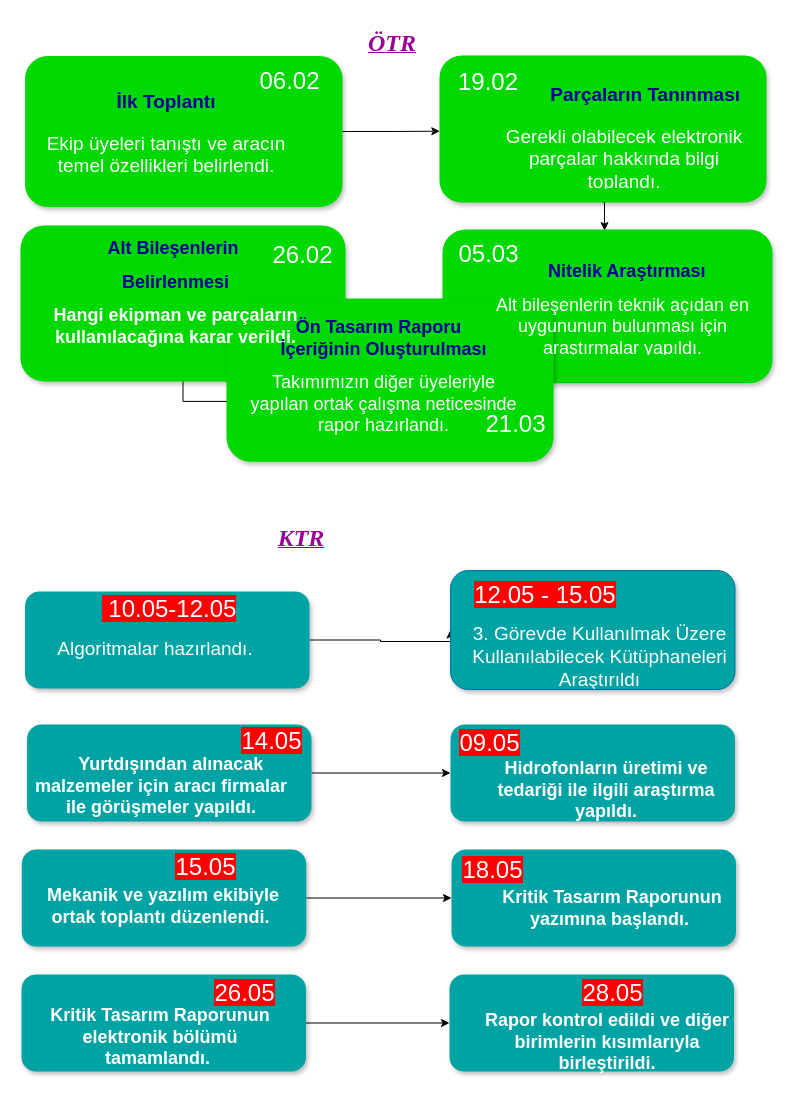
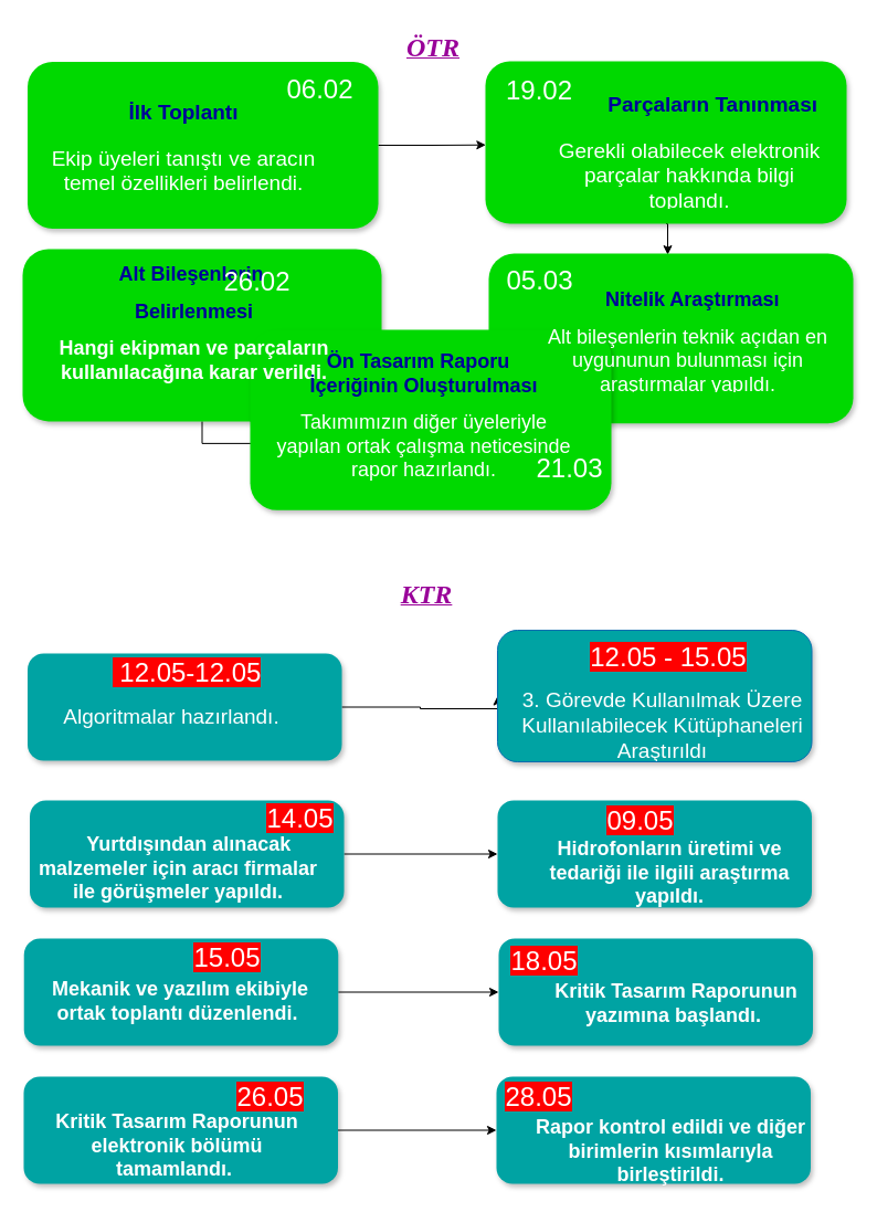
  <mxCell id="0" />
  <mxCell id="1" parent="0" />
  <mxCell id="2" style="edgeStyle=orthogonalEdgeStyle;rounded=0;orthogonalLoop=1;jettySize=auto;html=1;exitX=1;exitY=0.5;exitDx=0;exitDy=0;entryX=0.001;entryY=0.515;entryDx=0;entryDy=0;entryPerimeter=0;fontSize=9;fontColor=#FFFFFF;" parent="1" source="3" target="7" edge="1"><mxGeometry relative="1" as="geometry" /></mxCell>
  <mxCell id="3" value="" style="rounded=1;whiteSpace=wrap;html=1;strokeColor=none;strokeWidth=1;fontSize=13;fontColor=#FFFFFF;align=center;gradientColor=none;gradientDirection=east;verticalAlign=top;shadow=1;fillColor=#00D900;" parent="1" vertex="1"><mxGeometry x="24.5" y="55.5" width="317.5" height="151" as="geometry" /></mxCell>
  <mxCell id="4" value="&lt;font style=&quot;font-size: 24px&quot;&gt;06.02&lt;/font&gt;" style="text;html=1;strokeColor=none;fillColor=none;align=center;verticalAlign=middle;whiteSpace=wrap;fontSize=30;fontColor=#FFFFFF;" parent="1" vertex="1"><mxGeometry x="264" y="54" width="51" height="47" as="geometry" /></mxCell>
  <mxCell id="5" value="&lt;h1 style=&quot;font-size: 19px&quot;&gt;&lt;font color=&quot;#000099&quot; style=&quot;font-size: 19px&quot;&gt;İlk Toplantı&lt;/font&gt;&lt;/h1&gt;&lt;p style=&quot;font-size: 19px&quot;&gt;&lt;font style=&quot;font-size: 19px&quot;&gt;Ekip üyeleri tanıştı ve aracın temel özellikleri belirlendi.&lt;/font&gt;&lt;/p&gt;" style="text;html=1;spacing=5;spacingTop=-20;whiteSpace=wrap;overflow=hidden;strokeColor=none;strokeWidth=4;fillColor=none;gradientColor=#007FFF;fontSize=9;fontColor=#FFFFFF;align=center;" parent="1" vertex="1"><mxGeometry x="39" y="88" width="254" height="101" as="geometry" /></mxCell>
  <mxCell id="6" style="edgeStyle=orthogonalEdgeStyle;rounded=0;orthogonalLoop=1;jettySize=auto;html=1;exitX=0.5;exitY=1;exitDx=0;exitDy=0;entryX=0.491;entryY=0.007;entryDx=0;entryDy=0;entryPerimeter=0;fontSize=9;fontColor=#FFFFFF;" parent="1" source="7" target="9" edge="1"><mxGeometry relative="1" as="geometry" /></mxCell>
  <mxCell id="7" value="" style="rounded=1;whiteSpace=wrap;html=1;strokeColor=none;strokeWidth=1;fontSize=13;fontColor=#FFFFFF;align=center;gradientColor=none;gradientDirection=east;verticalAlign=top;shadow=1;fillColor=#00D900;" parent="1" vertex="1"><mxGeometry x="439" y="55" width="327" height="147" as="geometry" /></mxCell>
  <mxCell id="8" style="edgeStyle=orthogonalEdgeStyle;rounded=0;orthogonalLoop=1;jettySize=auto;html=1;exitX=0;exitY=0.5;exitDx=0;exitDy=0;entryX=1.006;entryY=0.52;entryDx=0;entryDy=0;entryPerimeter=0;fontSize=9;fontColor=#FFFFFF;" parent="1" source="9" target="11" edge="1"><mxGeometry relative="1" as="geometry" /></mxCell>
  <mxCell id="9" value="" style="rounded=1;whiteSpace=wrap;html=1;strokeColor=none;strokeWidth=1;fontSize=13;fontColor=#FFFFFF;align=center;gradientColor=none;gradientDirection=east;verticalAlign=top;shadow=1;fillColor=#00D900;" parent="1" vertex="1"><mxGeometry x="442" y="229" width="330" height="153.75" as="geometry" /></mxCell>
  <mxCell id="10" style="edgeStyle=orthogonalEdgeStyle;rounded=0;orthogonalLoop=1;jettySize=auto;html=1;exitX=0.5;exitY=1;exitDx=0;exitDy=0;entryX=-0.003;entryY=0.504;entryDx=0;entryDy=0;entryPerimeter=0;fontSize=9;fontColor=#FFFFFF;" parent="1" source="11" target="12" edge="1"><mxGeometry relative="1" as="geometry" /></mxCell>
  <mxCell id="11" value="" style="rounded=1;whiteSpace=wrap;html=1;strokeColor=none;strokeWidth=1;fontSize=13;fontColor=#FFFFFF;align=center;gradientColor=none;gradientDirection=east;verticalAlign=top;shadow=1;fillColor=#00D900;" parent="1" vertex="1"><mxGeometry x="20" y="225" width="325" height="155.88" as="geometry" /></mxCell>
  <mxCell id="12" value="" style="rounded=1;whiteSpace=wrap;html=1;strokeColor=none;strokeWidth=1;fontSize=13;fontColor=#FFFFFF;align=center;gradientColor=none;gradientDirection=east;verticalAlign=top;shadow=1;fillColor=#00D900;" parent="1" vertex="1"><mxGeometry x="226" y="298" width="327" height="163.25" as="geometry" /></mxCell>
  <mxCell id="13" style="edgeStyle=orthogonalEdgeStyle;rounded=0;orthogonalLoop=1;jettySize=auto;html=1;exitX=1;exitY=0.5;exitDx=0;exitDy=0;entryX=0;entryY=0.5;entryDx=0;entryDy=0;fontSize=9;fontColor=#FFFFFF;" parent="1" source="14" target="15" edge="1"><mxGeometry relative="1" as="geometry"><Array as="points"><mxPoint x="380" y="640" /><mxPoint x="380" y="641" /></Array></mxGeometry></mxCell>
  <mxCell id="14" value="" style="rounded=1;whiteSpace=wrap;html=1;strokeColor=none;strokeWidth=1;fontSize=13;fontColor=#FFFFFF;align=center;gradientColor=none;gradientDirection=east;verticalAlign=top;shadow=1;fillColor=#00A3A3;" parent="1" vertex="1"><mxGeometry x="24.5" y="591" width="284.5" height="97" as="geometry" /></mxCell>
  <mxCell id="15" value="" style="rounded=1;whiteSpace=wrap;html=1;strokeColor=#006EAF;strokeWidth=1;fontSize=13;fontColor=#ffffff;align=center;gradientDirection=east;verticalAlign=top;shadow=1;fillColor=#00A3A3;" parent="1" vertex="1"><mxGeometry x="450" y="570" width="284.5" height="119" as="geometry" /></mxCell>
  <mxCell id="16" style="edgeStyle=orthogonalEdgeStyle;rounded=0;orthogonalLoop=1;jettySize=auto;html=1;exitX=1;exitY=0.5;exitDx=0;exitDy=0;entryX=0;entryY=0.5;entryDx=0;entryDy=0;fontSize=9;fontColor=#FFFFFF;" parent="1" source="17" target="18" edge="1"><mxGeometry relative="1" as="geometry" /></mxCell>
  <mxCell id="17" value="" style="rounded=1;whiteSpace=wrap;html=1;strokeColor=none;strokeWidth=1;fontSize=13;fontColor=#FFFFFF;align=center;gradientColor=none;gradientDirection=east;verticalAlign=top;shadow=1;fillColor=#00A3A3;" parent="1" vertex="1"><mxGeometry x="26.5" y="724" width="284.5" height="97" as="geometry" /></mxCell>
  <mxCell id="18" value="" style="rounded=1;whiteSpace=wrap;html=1;strokeColor=none;strokeWidth=1;fontSize=13;fontColor=#FFFFFF;align=center;gradientColor=none;gradientDirection=east;verticalAlign=top;shadow=1;fillColor=#00A3A3;" parent="1" vertex="1"><mxGeometry x="450" y="724" width="284.5" height="97" as="geometry" /></mxCell>
  <mxCell id="19" style="edgeStyle=orthogonalEdgeStyle;rounded=0;orthogonalLoop=1;jettySize=auto;html=1;exitX=1;exitY=0.5;exitDx=0;exitDy=0;entryX=0;entryY=0.5;entryDx=0;entryDy=0;fontSize=9;fontColor=#FFFFFF;" parent="1" source="20" target="21" edge="1"><mxGeometry relative="1" as="geometry" /></mxCell>
  <mxCell id="20" value="" style="rounded=1;whiteSpace=wrap;html=1;strokeColor=none;strokeWidth=1;fontSize=13;fontColor=#FFFFFF;align=center;gradientColor=none;gradientDirection=east;verticalAlign=top;shadow=1;fillColor=#00A3A3;" parent="1" vertex="1"><mxGeometry x="21.25" y="849" width="284.5" height="97" as="geometry" /></mxCell>
  <mxCell id="21" value="" style="rounded=1;whiteSpace=wrap;html=1;strokeColor=none;strokeWidth=1;fontSize=13;fontColor=#FFFFFF;align=center;gradientColor=none;gradientDirection=east;verticalAlign=top;shadow=1;fillColor=#00A3A3;" parent="1" vertex="1"><mxGeometry x="451" y="849" width="284.5" height="97" as="geometry" /></mxCell>
  <mxCell id="22" style="edgeStyle=orthogonalEdgeStyle;rounded=0;orthogonalLoop=1;jettySize=auto;html=1;exitX=1;exitY=0.5;exitDx=0;exitDy=0;fontSize=9;fontColor=#FFFFFF;" parent="1" source="23" target="24" edge="1"><mxGeometry relative="1" as="geometry" /></mxCell>
  <mxCell id="23" value="" style="rounded=1;whiteSpace=wrap;html=1;strokeColor=none;strokeWidth=1;fontSize=13;fontColor=#FFFFFF;align=center;gradientColor=none;gradientDirection=east;verticalAlign=top;shadow=1;fillColor=#00A3A3;" parent="1" vertex="1"><mxGeometry x="21" y="974" width="284.5" height="97" as="geometry" /></mxCell>
  <mxCell id="24" value="" style="rounded=1;whiteSpace=wrap;html=1;strokeColor=none;strokeWidth=1;fontSize=13;fontColor=#FFFFFF;align=center;gradientColor=none;gradientDirection=east;verticalAlign=top;shadow=1;fillColor=#00A3A3;" parent="1" vertex="1"><mxGeometry x="449" y="974" width="284.5" height="97" as="geometry" /></mxCell>
  <mxCell id="25" value="&lt;h1 style=&quot;font-size: 19px&quot;&gt;&lt;font style=&quot;font-size: 19px&quot;&gt;&lt;font style=&quot;font-size: 19px&quot;&gt;&amp;nbsp; &amp;nbsp; &amp;nbsp; &amp;nbsp;&amp;nbsp;&lt;/font&gt;&lt;font style=&quot;font-size: 19px&quot; color=&quot;#000099&quot;&gt;Parçaların Tanınması&lt;/font&gt;&lt;/font&gt;&lt;/h1&gt;&lt;p style=&quot;font-size: 19px&quot;&gt;&lt;font style=&quot;font-size: 19px&quot;&gt;Gerekli olabilecek elektronik parçalar hakkında bilgi toplandı.&lt;/font&gt;&lt;/p&gt;" style="text;html=1;spacing=5;spacingTop=-20;whiteSpace=wrap;overflow=hidden;strokeColor=none;strokeWidth=4;fillColor=none;gradientColor=#007FFF;fontSize=9;fontColor=#FFFFFF;align=center;" parent="1" vertex="1"><mxGeometry x="487" y="81" width="274" height="108" as="geometry" /></mxCell>
  <mxCell id="26" value="&lt;font style=&quot;font-size: 24px&quot;&gt;19.02&lt;/font&gt;" style="text;html=1;strokeColor=none;fillColor=none;align=center;verticalAlign=middle;whiteSpace=wrap;fontSize=30;fontColor=#FFFFFF;" parent="1" vertex="1"><mxGeometry x="468" y="69" width="40" height="20" as="geometry" /></mxCell>
  <mxCell id="27" value="&lt;h1 style=&quot;text-align: left&quot;&gt;&lt;span&gt;&lt;font color=&quot;#000099&quot;&gt;&amp;nbsp; &amp;nbsp; &amp;nbsp; &amp;nbsp; &amp;nbsp; &amp;nbsp;Nitelik Araştırması&lt;/font&gt;&lt;/span&gt;&lt;/h1&gt;&lt;h1&gt;&lt;span style=&quot;font-weight: normal&quot;&gt;&lt;font style=&quot;font-size: 18px&quot;&gt;Alt bileşenlerin teknik açıdan en uygununun bulunması için araştırmalar yapıldı.&lt;/font&gt;&lt;/span&gt;&lt;br&gt;&lt;/h1&gt;" style="text;html=1;spacing=5;spacingTop=-20;whiteSpace=wrap;overflow=hidden;strokeColor=none;strokeWidth=4;fillColor=none;gradientColor=#007FFF;fontSize=9;fontColor=#FFFFFF;align=center;" parent="1" vertex="1"><mxGeometry x="489" y="259" width="267" height="95.5" as="geometry" /></mxCell>
  <mxCell id="28" value="&lt;h1&gt;&lt;font color=&quot;#000099&quot;&gt;Alt Bileşenlerin&amp;nbsp;&lt;/font&gt;&lt;/h1&gt;&lt;h1&gt;&lt;font color=&quot;#000099&quot;&gt;Belirlenmesi&lt;/font&gt;&lt;/h1&gt;&lt;h1&gt;Hangi ekipman ve parçaların kullanılacağına karar verildi.&lt;/h1&gt;" style="text;html=1;spacing=5;spacingTop=-20;whiteSpace=wrap;overflow=hidden;strokeColor=none;strokeWidth=4;fillColor=none;gradientColor=#007FFF;fontSize=9;fontColor=#FFFFFF;align=center;" parent="1" vertex="1"><mxGeometry x="24" y="236" width="303" height="122" as="geometry" /></mxCell>
  <mxCell id="29" value="&lt;h1&gt;&lt;span&gt;&lt;font color=&quot;#000099&quot;&gt;&amp;nbsp; &amp;nbsp; &amp;nbsp;Ön Tasarım Raporu&amp;nbsp; &amp;nbsp; &amp;nbsp; &amp;nbsp; İçeriğinin Oluşturulması&lt;/font&gt;&lt;/span&gt;&lt;/h1&gt;&lt;h1&gt;&lt;span style=&quot;font-weight: normal&quot;&gt;&lt;font style=&quot;font-size: 18px&quot;&gt;Takımımızın diğer üyeleriyle yapılan ortak çalışma neticesinde rapor hazırlandı.&lt;/font&gt;&lt;/span&gt;&lt;br&gt;&lt;/h1&gt;" style="text;html=1;spacing=5;spacingTop=-20;whiteSpace=wrap;overflow=hidden;strokeColor=none;strokeWidth=4;fillColor=none;gradientColor=#007FFF;fontSize=9;fontColor=#FFFFFF;align=center;" parent="1" vertex="1"><mxGeometry x="241" y="315" width="285" height="139" as="geometry" /></mxCell>
- <mxCell id="30" value="&lt;font style=&quot;font-size: 24px&quot;&gt;26.02&lt;/font&gt;" style="text;html=1;strokeColor=none;fillColor=none;align=center;verticalAlign=middle;whiteSpace=wrap;fontSize=30;fontColor=#FFFFFF;" parent="1" vertex="1"><mxGeometry x="277" y="242" width="51" height="20" as="geometry" /></mxCell>
+ <mxCell id="30" value="&lt;font style=&quot;font-size: 24px&quot;&gt;26.02&lt;/font&gt;" style="text;html=1;strokeColor=none;fillColor=none;align=center;verticalAlign=middle;whiteSpace=wrap;fontSize=30;fontColor=#FFFFFF;" parent="1" vertex="1"><mxGeometry x="207" y="242" width="51" height="20" as="geometry" /></mxCell>
  <mxCell id="31" value="&lt;font style=&quot;font-size: 24px&quot;&gt;05.03&lt;/font&gt;" style="text;html=1;strokeColor=none;fillColor=none;align=center;verticalAlign=middle;whiteSpace=wrap;fontSize=30;fontColor=#FFFFFF;" parent="1" vertex="1"><mxGeometry x="463" y="241" width="51" height="20" as="geometry" /></mxCell>
  <mxCell id="32" value="&lt;font style=&quot;font-size: 24px&quot;&gt;21.03&lt;/font&gt;" style="text;html=1;strokeColor=none;fillColor=none;align=center;verticalAlign=middle;whiteSpace=wrap;fontSize=30;fontColor=#FFFFFF;" parent="1" vertex="1"><mxGeometry x="490" y="411" width="51" height="20" as="geometry" /></mxCell>
  <mxCell id="33" value="&lt;h1&gt;&lt;br&gt;&lt;/h1&gt;&lt;p&gt;&lt;font style=&quot;font-size: 19px&quot;&gt;Algoritmalar hazırlandı.&lt;/font&gt;&lt;/p&gt;" style="text;html=1;spacing=5;spacingTop=-20;whiteSpace=wrap;overflow=hidden;strokeColor=none;strokeWidth=4;fillColor=none;gradientColor=#007FFF;fontSize=9;fontColor=#FFFFFF;align=center;" parent="1" vertex="1"><mxGeometry x="36" y="602" width="238" height="89" as="geometry" /></mxCell>
  <mxCell id="34" value="&lt;h1&gt;&lt;span style=&quot;font-weight: normal&quot; id=&quot;docs-internal-guid-69f480a2-7fff-5375-9621-f96be8b92b30&quot;&gt;&lt;span style=&quot;background-color: transparent ; vertical-align: baseline&quot;&gt;&lt;font style=&quot;font-size: 19px&quot;&gt;3. Görevde Kullanılmak Üzere Kullanılabilecek Kütüphaneleri Araştırıldı &lt;/font&gt;&lt;/span&gt;&lt;/span&gt;&lt;br&gt;&lt;/h1&gt;" style="text;html=1;spacing=5;spacingTop=-20;whiteSpace=wrap;overflow=hidden;strokeColor=none;strokeWidth=4;fillColor=none;gradientColor=#007FFF;fontSize=9;fontColor=#FFFFFF;align=center;" parent="1" vertex="1"><mxGeometry x="467" y="621" width="265" height="68" as="geometry" /></mxCell>
  <mxCell id="35" value="&lt;h1&gt;&amp;nbsp; &amp;nbsp; Yurtdışından alınacak malzemeler için aracı firmalar ile görüşmeler yapıldı.&lt;/h1&gt;" style="text;html=1;spacing=5;spacingTop=-20;whiteSpace=wrap;overflow=hidden;strokeColor=none;strokeWidth=4;fillColor=none;gradientColor=#007FFF;fontSize=9;fontColor=#FFFFFF;align=center;" parent="1" vertex="1"><mxGeometry x="20" y="752" width="282" height="67" as="geometry" /></mxCell>
  <mxCell id="36" value="&lt;h1&gt;Hidrofonların üretimi ve tedariği ile ilgili araştırma yapıldı.&lt;/h1&gt;" style="text;html=1;spacing=5;spacingTop=-20;whiteSpace=wrap;overflow=hidden;strokeColor=none;strokeWidth=4;fillColor=none;gradientColor=#007FFF;fontSize=9;fontColor=#FFFFFF;align=center;" parent="1" vertex="1"><mxGeometry x="475" y="756" width="262" height="70" as="geometry" /></mxCell>
  <mxCell id="37" value="&lt;h1&gt;Mekanik ve yazılım ekibiyle ortak toplantı düzenlendi.&amp;nbsp;&lt;/h1&gt;" style="text;html=1;spacing=5;spacingTop=-20;whiteSpace=wrap;overflow=hidden;strokeColor=none;strokeWidth=4;fillColor=none;gradientColor=#007FFF;fontSize=9;fontColor=#FFFFFF;align=center;" parent="1" vertex="1"><mxGeometry x="32" y="883" width="262" height="52" as="geometry" /></mxCell>
  <mxCell id="38" value="&lt;h1&gt;Kritik Tasarım Raporunun yazımına başlandı.&amp;nbsp;&lt;/h1&gt;" style="text;html=1;spacing=5;spacingTop=-20;whiteSpace=wrap;overflow=hidden;strokeColor=none;strokeWidth=4;fillColor=none;gradientColor=#007FFF;fontSize=9;fontColor=#FFFFFF;align=center;" parent="1" vertex="1"><mxGeometry x="481" y="885" width="262" height="66.5" as="geometry" /></mxCell>
  <mxCell id="39" value="&lt;h1&gt;Kritik Tasarım Raporunun elektronik bölümü tamamlandı.&amp;nbsp;&lt;/h1&gt;" style="text;html=1;spacing=5;spacingTop=-20;whiteSpace=wrap;overflow=hidden;strokeColor=none;strokeWidth=4;fillColor=none;gradientColor=#007FFF;fontSize=9;fontColor=#FFFFFF;align=center;" parent="1" vertex="1"><mxGeometry x="29" y="1003" width="262" height="66.5" as="geometry" /></mxCell>
  <mxCell id="40" value="&lt;h1&gt;Rapor kontrol edildi ve diğer birimlerin kısımlarıyla birleştirildi.&lt;/h1&gt;" style="text;html=1;spacing=5;spacingTop=-20;whiteSpace=wrap;overflow=hidden;strokeColor=none;strokeWidth=4;fillColor=none;gradientColor=#007FFF;fontSize=9;fontColor=#FFFFFF;align=center;" parent="1" vertex="1"><mxGeometry x="476" y="1008" width="262" height="66.5" as="geometry" /></mxCell>
- <mxCell id="41" value="&lt;span style=&quot;font-size: 24px ; background-color: rgb(255 , 0 , 0)&quot;&gt;&amp;nbsp;10.05-12.05&lt;/span&gt;" style="text;html=1;strokeColor=none;fillColor=none;align=center;verticalAlign=middle;whiteSpace=wrap;fontSize=30;fontColor=#FFFFFF;" parent="1" vertex="1"><mxGeometry x="41" y="599" width="256" height="14" as="geometry" /></mxCell>
- <mxCell id="42" value="&lt;font style=&quot;font-size: 24px ; background-color: rgb(255 , 0 , 0)&quot;&gt;12.05 - 15.05&lt;/font&gt;" style="text;html=1;strokeColor=none;fillColor=none;align=center;verticalAlign=middle;whiteSpace=wrap;fontSize=30;fontColor=#FFFFFF;" parent="1" vertex="1"><mxGeometry x="462" y="585" width="166" height="14" as="geometry" /></mxCell>
+ <mxCell id="41" value="&lt;span style=&quot;font-size: 24px ; background-color: rgb(255 , 0 , 0)&quot;&gt;&amp;nbsp;12.05-12.05&lt;/span&gt;" style="text;html=1;strokeColor=none;fillColor=none;align=center;verticalAlign=middle;whiteSpace=wrap;fontSize=30;fontColor=#FFFFFF;" parent="1" vertex="1"><mxGeometry x="41" y="599" width="256" height="14" as="geometry" /></mxCell>
+ <mxCell id="42" value="&lt;font style=&quot;font-size: 24px ; background-color: rgb(255 , 0 , 0)&quot;&gt;12.05 - 15.05&lt;/font&gt;" style="text;html=1;strokeColor=none;fillColor=none;align=center;verticalAlign=middle;whiteSpace=wrap;fontSize=30;fontColor=#FFFFFF;" parent="1" vertex="1"><mxGeometry x="522" y="585" width="166" height="14" as="geometry" /></mxCell>
  <mxCell id="43" value="&lt;font style=&quot;font-size: 24px ; background-color: rgb(255 , 0 , 0)&quot;&gt;14.05&lt;/font&gt;" style="text;html=1;strokeColor=none;fillColor=none;align=center;verticalAlign=middle;whiteSpace=wrap;fontSize=30;fontColor=#FFFFFF;" parent="1" vertex="1"><mxGeometry x="241" y="731" width="61" height="14" as="geometry" /></mxCell>
- <mxCell id="44" value="&lt;font style=&quot;font-size: 24px ; background-color: rgb(255 , 0 , 0)&quot;&gt;09.05&lt;/font&gt;" style="text;html=1;strokeColor=none;fillColor=none;align=center;verticalAlign=middle;whiteSpace=wrap;fontSize=30;fontColor=#FFFFFF;" parent="1" vertex="1"><mxGeometry x="457" y="733" width="65" height="14" as="geometry" /></mxCell>
+ <mxCell id="44" value="&lt;font style=&quot;font-size: 24px ; background-color: rgb(255 , 0 , 0)&quot;&gt;09.05&lt;/font&gt;" style="text;html=1;strokeColor=none;fillColor=none;align=center;verticalAlign=middle;whiteSpace=wrap;fontSize=30;fontColor=#FFFFFF;" parent="1" vertex="1"><mxGeometry x="547" y="733" width="65" height="14" as="geometry" /></mxCell>
  <mxCell id="45" value="&lt;font style=&quot;font-size: 24px ; background-color: rgb(255 , 0 , 0)&quot;&gt;15.05&lt;/font&gt;" style="text;html=1;strokeColor=none;fillColor=none;align=center;verticalAlign=middle;whiteSpace=wrap;fontSize=30;fontColor=#FFFFFF;" parent="1" vertex="1"><mxGeometry x="173" y="857" width="65" height="14" as="geometry" /></mxCell>
  <mxCell id="46" value="&lt;font style=&quot;font-size: 24px ; background-color: rgb(255 , 0 , 0)&quot;&gt;18.05&lt;/font&gt;" style="text;html=1;strokeColor=none;fillColor=none;align=center;verticalAlign=middle;whiteSpace=wrap;fontSize=30;fontColor=#FFFFFF;" parent="1" vertex="1"><mxGeometry x="460" y="861" width="65" height="11" as="geometry" /></mxCell>
  <mxCell id="47" value="&lt;font style=&quot;font-size: 24px ; background-color: rgb(255 , 0 , 0)&quot;&gt;26.05&lt;/font&gt;" style="text;html=1;strokeColor=none;fillColor=none;align=center;verticalAlign=middle;whiteSpace=wrap;fontSize=30;fontColor=#FFFFFF;" parent="1" vertex="1"><mxGeometry x="212" y="983" width="65" height="14" as="geometry" /></mxCell>
- <mxCell id="48" value="&lt;font style=&quot;font-size: 24px ; background-color: rgb(255 , 0 , 0)&quot;&gt;28.05&lt;/font&gt;" style="text;html=1;strokeColor=none;fillColor=none;align=center;verticalAlign=middle;whiteSpace=wrap;fontSize=30;fontColor=#FFFFFF;" parent="1" vertex="1"><mxGeometry x="580" y="982" width="65" height="15" as="geometry" /></mxCell>
+ <mxCell id="48" value="&lt;font style=&quot;font-size: 24px ; background-color: rgb(255 , 0 , 0)&quot;&gt;28.05&lt;/font&gt;" style="text;html=1;strokeColor=none;fillColor=none;align=center;verticalAlign=middle;whiteSpace=wrap;fontSize=30;fontColor=#FFFFFF;" parent="1" vertex="1"><mxGeometry x="455" y="982" width="65" height="15" as="geometry" /></mxCell>
  <mxCell id="49" value="&lt;h3&gt;&lt;font face=&quot;Times New Roman&quot; color=&quot;#990099&quot; size=&quot;1&quot;&gt;&lt;b&gt;&lt;u&gt;&lt;i style=&quot;font-size: 24px&quot;&gt;ÖTR&lt;/i&gt;&lt;/u&gt;&lt;/b&gt;&lt;/font&gt;&lt;/h3&gt;" style="text;html=1;strokeColor=none;fillColor=none;align=center;verticalAlign=middle;whiteSpace=wrap;rounded=0;" parent="1" vertex="1"><mxGeometry x="315" y="20" width="154" height="45" as="geometry" /></mxCell>
- <mxCell id="50" value="&lt;h1&gt;&lt;font face=&quot;Times New Roman&quot; color=&quot;#990099&quot; size=&quot;1&quot;&gt;&lt;b&gt;&lt;u&gt;&lt;i style=&quot;font-size: 24px&quot;&gt;KTR&lt;/i&gt;&lt;/u&gt;&lt;/b&gt;&lt;/font&gt;&lt;/h1&gt;" style="text;html=1;strokeColor=none;fillColor=none;align=center;verticalAlign=middle;whiteSpace=wrap;rounded=0;" parent="1" vertex="1"><mxGeometry x="224" y="515" width="154" height="45" as="geometry" /></mxCell>
+ <mxCell id="50" value="&lt;h1&gt;&lt;font face=&quot;Times New Roman&quot; color=&quot;#990099&quot; size=&quot;1&quot;&gt;&lt;b&gt;&lt;u&gt;&lt;i style=&quot;font-size: 24px&quot;&gt;KTR&lt;/i&gt;&lt;/u&gt;&lt;/b&gt;&lt;/font&gt;&lt;/h1&gt;" style="text;html=1;strokeColor=none;fillColor=none;align=center;verticalAlign=middle;whiteSpace=wrap;rounded=0;" parent="1" vertex="1"><mxGeometry x="309" y="515" width="154" height="45" as="geometry" /></mxCell>
